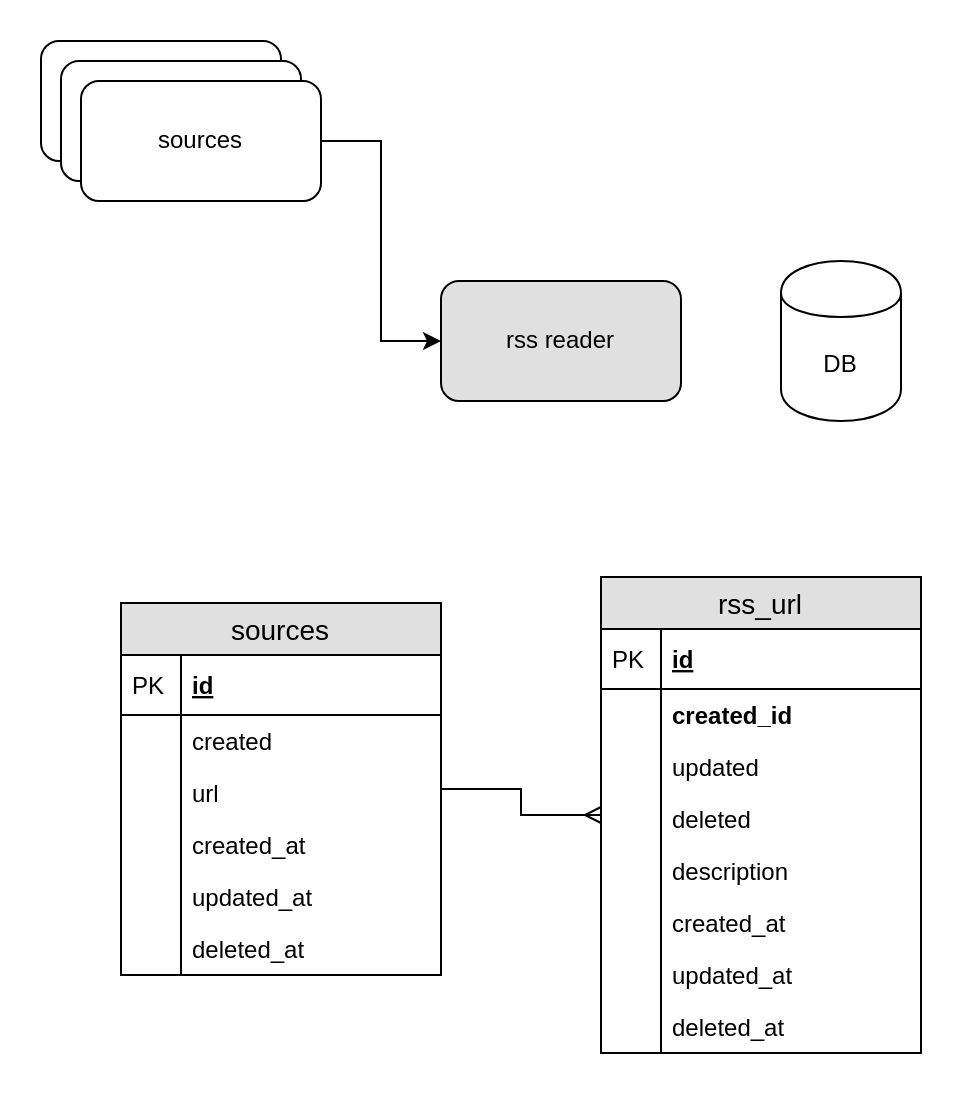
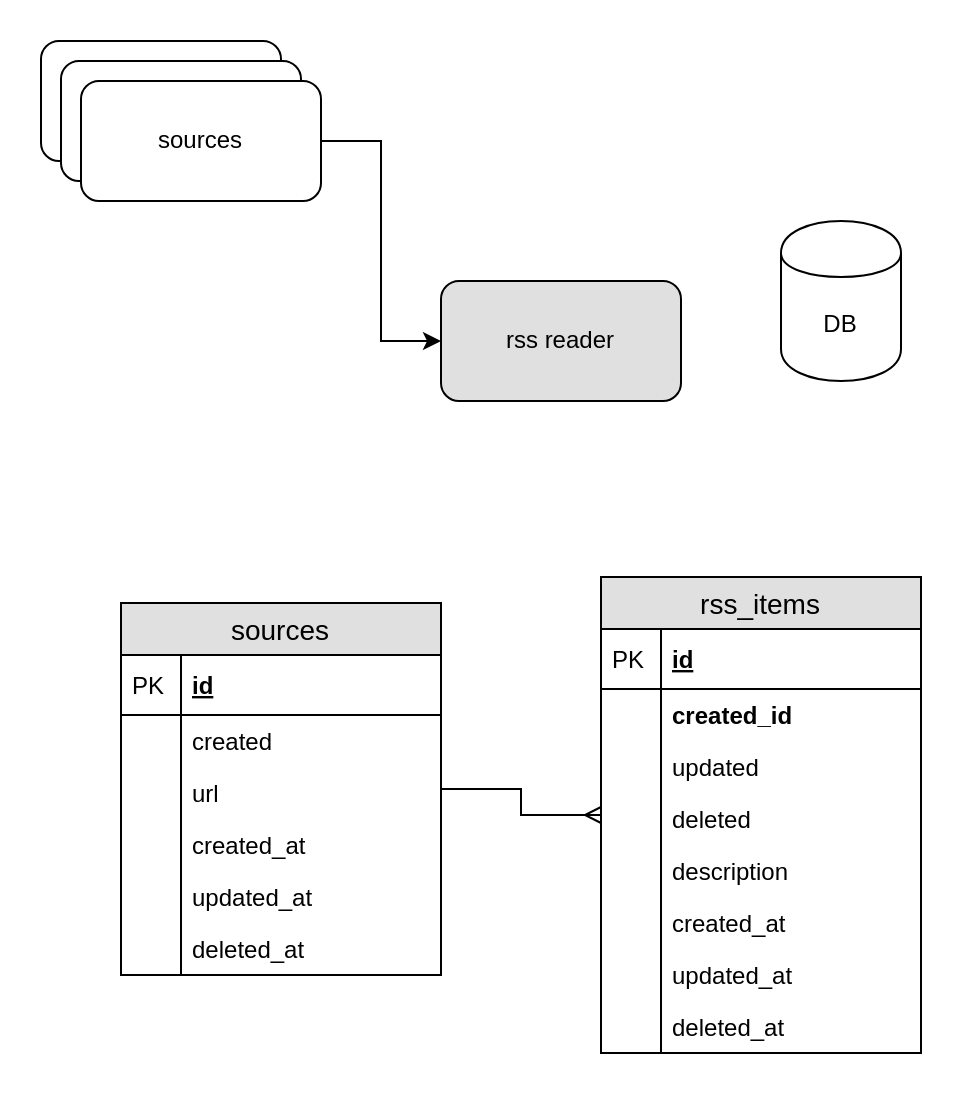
  <mxCell id="0" />
  <mxCell id="1" parent="0" />
  <mxCell id="2" value="" style="group" parent="1" vertex="1" connectable="0"><mxGeometry x="20" y="20" width="140" height="80" as="geometry" /></mxCell>
  <mxCell id="3" value="sources" style="rounded=1;whiteSpace=wrap;html=1;" parent="2" vertex="1"><mxGeometry width="120" height="60" as="geometry" /></mxCell>
  <mxCell id="4" value="sources" style="rounded=1;whiteSpace=wrap;html=1;" parent="2" vertex="1"><mxGeometry x="10" y="10" width="120" height="60" as="geometry" /></mxCell>
  <mxCell id="5" value="sources" style="rounded=1;whiteSpace=wrap;html=1;" parent="2" vertex="1"><mxGeometry x="20" y="20" width="120" height="60" as="geometry" /></mxCell>
  <mxCell id="6" value="rss reader" style="rounded=1;whiteSpace=wrap;html=1;fillColor=#e0e0e0;" parent="1" vertex="1"><mxGeometry x="220" y="140" width="120" height="60" as="geometry" /></mxCell>
  <mxCell id="7" style="edgeStyle=orthogonalEdgeStyle;rounded=0;orthogonalLoop=1;jettySize=auto;html=1;entryX=0;entryY=0.5;entryDx=0;entryDy=0;" parent="1" source="5" target="6" edge="1"><mxGeometry relative="1" as="geometry" /></mxCell>
- <mxCell id="8" value="DB" style="shape=cylinder;whiteSpace=wrap;html=1;boundedLbl=1;backgroundOutline=1;" parent="1" vertex="1"><mxGeometry x="390" y="130" width="60" height="80" as="geometry" /></mxCell>
+ <mxCell id="8" value="DB" style="shape=cylinder;whiteSpace=wrap;html=1;boundedLbl=1;backgroundOutline=1;" parent="1" vertex="1"><mxGeometry x="390" y="110" width="60" height="80" as="geometry" /></mxCell>
  <mxCell id="9" value="" style="edgeStyle=orthogonalEdgeStyle;rounded=0;orthogonalLoop=1;jettySize=auto;html=1;endArrow=ERmany;endFill=0;" parent="1" source="10" target="23" edge="1"><mxGeometry relative="1" as="geometry" /></mxCell>
  <mxCell id="10" value="sources" style="swimlane;fontStyle=0;childLayout=stackLayout;horizontal=1;startSize=26;fillColor=#e0e0e0;horizontalStack=0;resizeParent=1;resizeParentMax=0;resizeLast=0;collapsible=1;marginBottom=0;swimlaneFillColor=#ffffff;align=center;fontSize=14;" parent="1" vertex="1"><mxGeometry x="60" y="301" width="160" height="186" as="geometry" /></mxCell>
  <mxCell id="11" value="id" style="shape=partialRectangle;top=0;left=0;right=0;bottom=1;align=left;verticalAlign=middle;fillColor=none;spacingLeft=34;spacingRight=4;overflow=hidden;rotatable=0;points=[[0,0.5],[1,0.5]];portConstraint=eastwest;dropTarget=0;fontStyle=5;fontSize=12;" parent="10" vertex="1"><mxGeometry y="26" width="160" height="30" as="geometry" /></mxCell>
  <mxCell id="12" value="PK" style="shape=partialRectangle;top=0;left=0;bottom=0;fillColor=none;align=left;verticalAlign=middle;spacingLeft=4;spacingRight=4;overflow=hidden;rotatable=0;points=[];portConstraint=eastwest;part=1;fontSize=12;" parent="11" vertex="1" connectable="0"><mxGeometry width="30" height="30" as="geometry" /></mxCell>
  <mxCell id="13" value="created" style="shape=partialRectangle;top=0;left=0;right=0;bottom=0;align=left;verticalAlign=top;fillColor=none;spacingLeft=34;spacingRight=4;overflow=hidden;rotatable=0;points=[[0,0.5],[1,0.5]];portConstraint=eastwest;dropTarget=0;fontSize=12;" parent="10" vertex="1"><mxGeometry y="56" width="160" height="26" as="geometry" /></mxCell>
  <mxCell id="14" value="" style="shape=partialRectangle;top=0;left=0;bottom=0;fillColor=none;align=left;verticalAlign=top;spacingLeft=4;spacingRight=4;overflow=hidden;rotatable=0;points=[];portConstraint=eastwest;part=1;fontSize=12;" parent="13" vertex="1" connectable="0"><mxGeometry width="30" height="26" as="geometry" /></mxCell>
  <mxCell id="15" value="url" style="shape=partialRectangle;top=0;left=0;right=0;bottom=0;align=left;verticalAlign=top;fillColor=none;spacingLeft=34;spacingRight=4;overflow=hidden;rotatable=0;points=[[0,0.5],[1,0.5]];portConstraint=eastwest;dropTarget=0;fontSize=12;" parent="10" vertex="1"><mxGeometry y="82" width="160" height="26" as="geometry" /></mxCell>
  <mxCell id="16" value="" style="shape=partialRectangle;top=0;left=0;bottom=0;fillColor=none;align=left;verticalAlign=top;spacingLeft=4;spacingRight=4;overflow=hidden;rotatable=0;points=[];portConstraint=eastwest;part=1;fontSize=12;" parent="15" vertex="1" connectable="0"><mxGeometry width="30" height="26" as="geometry" /></mxCell>
  <mxCell id="17" value="created_at" style="shape=partialRectangle;top=0;left=0;right=0;bottom=0;align=left;verticalAlign=top;fillColor=none;spacingLeft=34;spacingRight=4;overflow=hidden;rotatable=0;points=[[0,0.5],[1,0.5]];portConstraint=eastwest;dropTarget=0;fontSize=12;" parent="10" vertex="1"><mxGeometry y="108" width="160" height="26" as="geometry" /></mxCell>
  <mxCell id="18" value="" style="shape=partialRectangle;top=0;left=0;bottom=0;fillColor=none;align=left;verticalAlign=top;spacingLeft=4;spacingRight=4;overflow=hidden;rotatable=0;points=[];portConstraint=eastwest;part=1;fontSize=12;" parent="17" vertex="1" connectable="0"><mxGeometry width="30" height="26" as="geometry" /></mxCell>
  <mxCell id="19" value="updated_at" style="shape=partialRectangle;top=0;left=0;right=0;bottom=0;align=left;verticalAlign=top;fillColor=none;spacingLeft=34;spacingRight=4;overflow=hidden;rotatable=0;points=[[0,0.5],[1,0.5]];portConstraint=eastwest;dropTarget=0;fontSize=12;" parent="10" vertex="1"><mxGeometry y="134" width="160" height="26" as="geometry" /></mxCell>
  <mxCell id="20" value="" style="shape=partialRectangle;top=0;left=0;bottom=0;fillColor=none;align=left;verticalAlign=top;spacingLeft=4;spacingRight=4;overflow=hidden;rotatable=0;points=[];portConstraint=eastwest;part=1;fontSize=12;" parent="19" vertex="1" connectable="0"><mxGeometry width="30" height="26" as="geometry" /></mxCell>
  <mxCell id="21" value="deleted_at" style="shape=partialRectangle;top=0;left=0;right=0;bottom=0;align=left;verticalAlign=top;fillColor=none;spacingLeft=34;spacingRight=4;overflow=hidden;rotatable=0;points=[[0,0.5],[1,0.5]];portConstraint=eastwest;dropTarget=0;fontSize=12;" parent="10" vertex="1"><mxGeometry y="160" width="160" height="26" as="geometry" /></mxCell>
  <mxCell id="22" value="" style="shape=partialRectangle;top=0;left=0;bottom=0;fillColor=none;align=left;verticalAlign=top;spacingLeft=4;spacingRight=4;overflow=hidden;rotatable=0;points=[];portConstraint=eastwest;part=1;fontSize=12;" parent="21" vertex="1" connectable="0"><mxGeometry width="30" height="26" as="geometry" /></mxCell>
- <mxCell id="23" value="rss_url" style="swimlane;fontStyle=0;childLayout=stackLayout;horizontal=1;startSize=26;fillColor=#e0e0e0;horizontalStack=0;resizeParent=1;resizeParentMax=0;resizeLast=0;collapsible=1;marginBottom=0;swimlaneFillColor=#ffffff;align=center;fontSize=14;" parent="1" vertex="1"><mxGeometry x="300" y="288" width="160" height="238" as="geometry" /></mxCell>
+ <mxCell id="23" value="rss_items" style="swimlane;fontStyle=0;childLayout=stackLayout;horizontal=1;startSize=26;fillColor=#e0e0e0;horizontalStack=0;resizeParent=1;resizeParentMax=0;resizeLast=0;collapsible=1;marginBottom=0;swimlaneFillColor=#ffffff;align=center;fontSize=14;" parent="1" vertex="1"><mxGeometry x="300" y="288" width="160" height="238" as="geometry" /></mxCell>
  <mxCell id="24" value="id" style="shape=partialRectangle;top=0;left=0;right=0;bottom=1;align=left;verticalAlign=middle;fillColor=none;spacingLeft=34;spacingRight=4;overflow=hidden;rotatable=0;points=[[0,0.5],[1,0.5]];portConstraint=eastwest;dropTarget=0;fontStyle=5;fontSize=12;" parent="23" vertex="1"><mxGeometry y="26" width="160" height="30" as="geometry" /></mxCell>
  <mxCell id="25" value="PK" style="shape=partialRectangle;top=0;left=0;bottom=0;fillColor=none;align=left;verticalAlign=middle;spacingLeft=4;spacingRight=4;overflow=hidden;rotatable=0;points=[];portConstraint=eastwest;part=1;fontSize=12;" parent="24" vertex="1" connectable="0"><mxGeometry width="30" height="30" as="geometry" /></mxCell>
  <mxCell id="26" value="created_id" style="shape=partialRectangle;top=0;left=0;right=0;bottom=0;align=left;verticalAlign=top;fillColor=none;spacingLeft=34;spacingRight=4;overflow=hidden;rotatable=0;points=[[0,0.5],[1,0.5]];portConstraint=eastwest;dropTarget=0;fontSize=12;fontStyle=1" vertex="1" parent="23"><mxGeometry y="56" width="160" height="26" as="geometry" /></mxCell>
  <mxCell id="27" value="" style="shape=partialRectangle;top=0;left=0;bottom=0;fillColor=none;align=left;verticalAlign=top;spacingLeft=4;spacingRight=4;overflow=hidden;rotatable=0;points=[];portConstraint=eastwest;part=1;fontSize=12;" vertex="1" connectable="0" parent="26"><mxGeometry width="30" height="26" as="geometry" /></mxCell>
  <mxCell id="28" value="updated" style="shape=partialRectangle;top=0;left=0;right=0;bottom=0;align=left;verticalAlign=top;fillColor=none;spacingLeft=34;spacingRight=4;overflow=hidden;rotatable=0;points=[[0,0.5],[1,0.5]];portConstraint=eastwest;dropTarget=0;fontSize=12;" parent="23" vertex="1"><mxGeometry y="82" width="160" height="26" as="geometry" /></mxCell>
  <mxCell id="29" value="" style="shape=partialRectangle;top=0;left=0;bottom=0;fillColor=none;align=left;verticalAlign=top;spacingLeft=4;spacingRight=4;overflow=hidden;rotatable=0;points=[];portConstraint=eastwest;part=1;fontSize=12;" parent="28" vertex="1" connectable="0"><mxGeometry width="30" height="26" as="geometry" /></mxCell>
  <mxCell id="30" value="deleted" style="shape=partialRectangle;top=0;left=0;right=0;bottom=0;align=left;verticalAlign=top;fillColor=none;spacingLeft=34;spacingRight=4;overflow=hidden;rotatable=0;points=[[0,0.5],[1,0.5]];portConstraint=eastwest;dropTarget=0;fontSize=12;" parent="23" vertex="1"><mxGeometry y="108" width="160" height="26" as="geometry" /></mxCell>
  <mxCell id="31" value="" style="shape=partialRectangle;top=0;left=0;bottom=0;fillColor=none;align=left;verticalAlign=top;spacingLeft=4;spacingRight=4;overflow=hidden;rotatable=0;points=[];portConstraint=eastwest;part=1;fontSize=12;" parent="30" vertex="1" connectable="0"><mxGeometry width="30" height="26" as="geometry" /></mxCell>
  <mxCell id="32" value="description" style="shape=partialRectangle;top=0;left=0;right=0;bottom=0;align=left;verticalAlign=top;fillColor=none;spacingLeft=34;spacingRight=4;overflow=hidden;rotatable=0;points=[[0,0.5],[1,0.5]];portConstraint=eastwest;dropTarget=0;fontSize=12;" parent="23" vertex="1"><mxGeometry y="134" width="160" height="26" as="geometry" /></mxCell>
  <mxCell id="33" value="" style="shape=partialRectangle;top=0;left=0;bottom=0;fillColor=none;align=left;verticalAlign=top;spacingLeft=4;spacingRight=4;overflow=hidden;rotatable=0;points=[];portConstraint=eastwest;part=1;fontSize=12;" parent="32" vertex="1" connectable="0"><mxGeometry width="30" height="26" as="geometry" /></mxCell>
  <mxCell id="34" value="created_at" style="shape=partialRectangle;top=0;left=0;right=0;bottom=0;align=left;verticalAlign=top;fillColor=none;spacingLeft=34;spacingRight=4;overflow=hidden;rotatable=0;points=[[0,0.5],[1,0.5]];portConstraint=eastwest;dropTarget=0;fontSize=12;" parent="23" vertex="1"><mxGeometry y="160" width="160" height="26" as="geometry" /></mxCell>
  <mxCell id="35" value="" style="shape=partialRectangle;top=0;left=0;bottom=0;fillColor=none;align=left;verticalAlign=top;spacingLeft=4;spacingRight=4;overflow=hidden;rotatable=0;points=[];portConstraint=eastwest;part=1;fontSize=12;" parent="34" vertex="1" connectable="0"><mxGeometry width="30" height="26" as="geometry" /></mxCell>
  <mxCell id="36" value="updated_at" style="shape=partialRectangle;top=0;left=0;right=0;bottom=0;align=left;verticalAlign=top;fillColor=none;spacingLeft=34;spacingRight=4;overflow=hidden;rotatable=0;points=[[0,0.5],[1,0.5]];portConstraint=eastwest;dropTarget=0;fontSize=12;" parent="23" vertex="1"><mxGeometry y="186" width="160" height="26" as="geometry" /></mxCell>
  <mxCell id="37" value="" style="shape=partialRectangle;top=0;left=0;bottom=0;fillColor=none;align=left;verticalAlign=top;spacingLeft=4;spacingRight=4;overflow=hidden;rotatable=0;points=[];portConstraint=eastwest;part=1;fontSize=12;" parent="36" vertex="1" connectable="0"><mxGeometry width="30" height="26" as="geometry" /></mxCell>
  <mxCell id="38" value="deleted_at" style="shape=partialRectangle;top=0;left=0;right=0;bottom=0;align=left;verticalAlign=top;fillColor=none;spacingLeft=34;spacingRight=4;overflow=hidden;rotatable=0;points=[[0,0.5],[1,0.5]];portConstraint=eastwest;dropTarget=0;fontSize=12;" parent="23" vertex="1"><mxGeometry y="212" width="160" height="26" as="geometry" /></mxCell>
  <mxCell id="39" value="" style="shape=partialRectangle;top=0;left=0;bottom=0;fillColor=none;align=left;verticalAlign=top;spacingLeft=4;spacingRight=4;overflow=hidden;rotatable=0;points=[];portConstraint=eastwest;part=1;fontSize=12;" parent="38" vertex="1" connectable="0"><mxGeometry width="30" height="26" as="geometry" /></mxCell>
